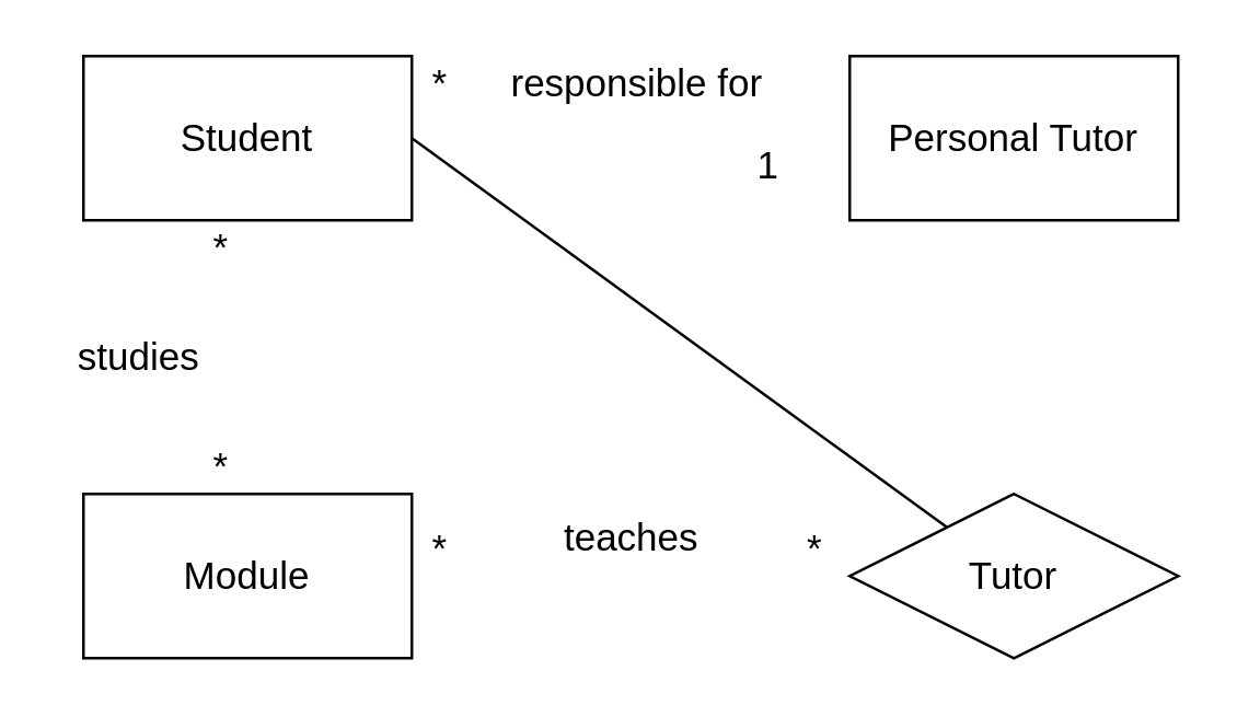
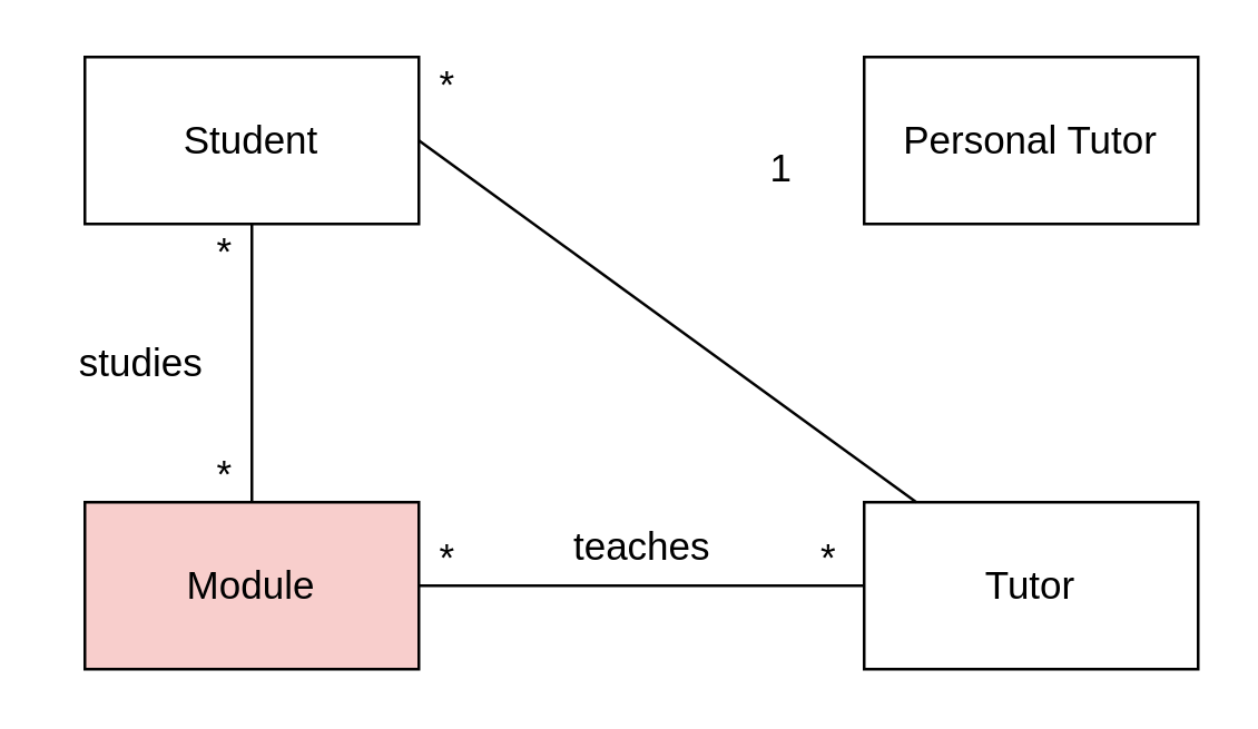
  <mxCell id="0" />
  <mxCell id="1" parent="0" />
  <mxCell id="2" value="&lt;font style=&quot;font-size: 14px&quot;&gt;Student&lt;/font&gt;" style="rounded=0;whiteSpace=wrap;html=1;" vertex="1" parent="1"><mxGeometry x="30" y="20" width="120" height="60" as="geometry" /></mxCell>
- <mxCell id="3" value="&lt;font style=&quot;font-size: 14px&quot;&gt;Module&lt;/font&gt;" style="rounded=0;whiteSpace=wrap;html=1;" vertex="1" parent="1"><mxGeometry x="30" y="180" width="120" height="60" as="geometry" /></mxCell>
+ <mxCell id="3" value="&lt;font style=&quot;font-size: 14px&quot;&gt;Module&lt;/font&gt;" style="rounded=0;whiteSpace=wrap;html=1;fillColor=#f8cecc;" vertex="1" parent="1"><mxGeometry x="30" y="180" width="120" height="60" as="geometry" /></mxCell>
  <mxCell id="4" value="&lt;font style=&quot;font-size: 14px&quot;&gt;Personal Tutor&lt;/font&gt;" style="rounded=0;whiteSpace=wrap;html=1;" vertex="1" parent="1"><mxGeometry x="310" y="20" width="120" height="60" as="geometry" /></mxCell>
- <mxCell id="5" value="&lt;font style=&quot;font-size: 14px&quot;&gt;Tutor&lt;/font&gt;" style="rhombus;whiteSpace=wrap;html=1;" vertex="1" parent="1"><mxGeometry x="310" y="180" width="120" height="60" as="geometry" /></mxCell>
+ <mxCell id="5" value="&lt;font style=&quot;font-size: 14px&quot;&gt;Tutor&lt;/font&gt;" style="rounded=0;whiteSpace=wrap;html=1;" vertex="1" parent="1"><mxGeometry x="310" y="180" width="120" height="60" as="geometry" /></mxCell>
  <mxCell id="6" value="" style="endArrow=none;html=1;exitX=1;exitY=0.5;exitDx=0;exitDy=0;" edge="1" parent="1" source="2" target="5"><mxGeometry width="50" height="50" relative="1" as="geometry"><mxPoint x="190" y="70" as="sourcePoint" /><mxPoint x="240" y="20" as="targetPoint" /></mxGeometry></mxCell>
- <mxCell id="9" value="&lt;font style=&quot;font-size: 14px&quot;&gt;responsible for&lt;/font&gt;" style="text;html=1;align=center;verticalAlign=middle;resizable=0;points=[];autosize=1;" vertex="1" parent="1"><mxGeometry x="177" y="20" width="110" height="20" as="geometry" /></mxCell>
+ <mxCell id="7" value="" style="endArrow=none;html=1;entryX=0.5;entryY=1;entryDx=0;entryDy=0;exitX=0.5;exitY=0;exitDx=0;exitDy=0;" edge="1" parent="1" source="3" target="2"><mxGeometry width="50" height="50" relative="1" as="geometry"><mxPoint x="190" y="170" as="sourcePoint" /><mxPoint x="240" y="120" as="targetPoint" /></mxGeometry></mxCell>
+ <mxCell id="8" value="" style="endArrow=none;html=1;entryX=0;entryY=0.5;entryDx=0;entryDy=0;exitX=1;exitY=0.5;exitDx=0;exitDy=0;" edge="1" parent="1" source="3" target="5"><mxGeometry width="50" height="50" relative="1" as="geometry"><mxPoint x="190" y="230" as="sourcePoint" /><mxPoint x="240" y="180" as="targetPoint" /></mxGeometry></mxCell>
  <mxCell id="10" value="&lt;font style=&quot;font-size: 14px&quot;&gt;1&lt;/font&gt;" style="text;html=1;align=center;verticalAlign=middle;resizable=0;points=[];autosize=1;" vertex="1" parent="1"><mxGeometry x="270" y="50" width="20" height="20" as="geometry" /></mxCell>
  <mxCell id="11" value="&lt;font style=&quot;font-size: 14px&quot;&gt;*&lt;/font&gt;" style="text;html=1;align=center;verticalAlign=middle;resizable=0;points=[];autosize=1;" vertex="1" parent="1"><mxGeometry x="150" y="20" width="20" height="20" as="geometry" /></mxCell>
  <mxCell id="12" value="&lt;font style=&quot;font-size: 14px&quot;&gt;*&lt;/font&gt;" style="text;html=1;align=center;verticalAlign=middle;resizable=0;points=[];autosize=1;" vertex="1" parent="1"><mxGeometry x="70" y="80" width="20" height="20" as="geometry" /></mxCell>
  <mxCell id="13" value="&lt;font style=&quot;font-size: 14px&quot;&gt;*&lt;/font&gt;" style="text;html=1;align=center;verticalAlign=middle;resizable=0;points=[];autosize=1;" vertex="1" parent="1"><mxGeometry x="70" y="160" width="20" height="20" as="geometry" /></mxCell>
  <mxCell id="14" value="&lt;font style=&quot;font-size: 14px&quot;&gt;*&lt;/font&gt;" style="text;html=1;align=center;verticalAlign=middle;resizable=0;points=[];autosize=1;" vertex="1" parent="1"><mxGeometry x="150" y="190" width="20" height="20" as="geometry" /></mxCell>
  <mxCell id="15" value="&lt;font style=&quot;font-size: 14px&quot;&gt;*&lt;/font&gt;" style="text;html=1;align=center;verticalAlign=middle;resizable=0;points=[];autosize=1;" vertex="1" parent="1"><mxGeometry x="287" y="190" width="20" height="20" as="geometry" /></mxCell>
  <mxCell id="16" value="&lt;font style=&quot;font-size: 14px&quot;&gt;teaches&lt;/font&gt;" style="text;html=1;align=center;verticalAlign=middle;resizable=0;points=[];autosize=1;" vertex="1" parent="1"><mxGeometry x="200" y="186" width="60" height="20" as="geometry" /></mxCell>
  <mxCell id="17" value="&lt;font style=&quot;font-size: 14px&quot;&gt;studies&lt;/font&gt;" style="text;html=1;align=center;verticalAlign=middle;resizable=0;points=[];autosize=1;" vertex="1" parent="1"><mxGeometry x="20" y="120" width="60" height="20" as="geometry" /></mxCell>
